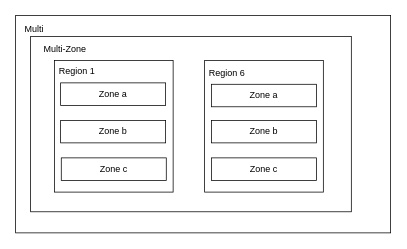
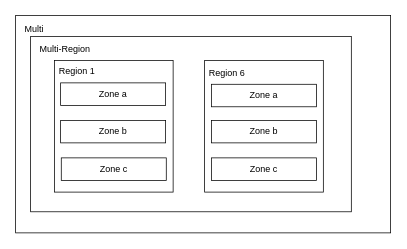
  <mxCell id="0" />
  <mxCell id="1" parent="0" />
  <mxCell id="2" value="" style="group" vertex="1" connectable="0" parent="1"><mxGeometry x="20" y="20" width="500" height="290" as="geometry" /></mxCell>
  <mxCell id="3" value="" style="rounded=0;whiteSpace=wrap;html=1;" vertex="1" parent="2"><mxGeometry width="500.0" height="290" as="geometry" /></mxCell>
  <mxCell id="4" value="Multi" style="text;html=1;align=center;verticalAlign=middle;whiteSpace=wrap;rounded=0;" vertex="1" parent="2"><mxGeometry width="50" height="36.25" as="geometry" /></mxCell>
  <mxCell id="5" value="" style="rounded=0;whiteSpace=wrap;html=1;" vertex="1" parent="2"><mxGeometry x="20" y="28.13" width="427.59" height="233.75" as="geometry" /></mxCell>
- <mxCell id="6" value="Multi-Zone" style="text;html=1;align=center;verticalAlign=middle;whiteSpace=wrap;rounded=0;" vertex="1" parent="2"><mxGeometry x="20" y="28.13" width="92.07" height="33.75" as="geometry" /></mxCell>
+ <mxCell id="6" value="Multi-Region" style="text;html=1;align=center;verticalAlign=middle;whiteSpace=wrap;rounded=0;" vertex="1" parent="2"><mxGeometry x="20" y="28.13" width="92.07" height="33.75" as="geometry" /></mxCell>
  <mxCell id="7" value="" style="rounded=0;whiteSpace=wrap;html=1;" vertex="1" parent="2"><mxGeometry x="51.72" y="60" width="158.28" height="175.63" as="geometry" /></mxCell>
  <mxCell id="8" value="Region 1" style="text;html=1;align=center;verticalAlign=middle;whiteSpace=wrap;rounded=0;" vertex="1" parent="2"><mxGeometry x="52.07" y="60.0" width="60" height="30" as="geometry" /></mxCell>
  <mxCell id="9" value="Region 1" style="text;html=1;align=center;verticalAlign=middle;whiteSpace=wrap;rounded=0;" vertex="1" parent="2"><mxGeometry x="252.35" y="60" width="60" height="30" as="geometry" /></mxCell>
  <mxCell id="10" value="" style="rounded=0;whiteSpace=wrap;html=1;" vertex="1" parent="2"><mxGeometry x="252" y="60" width="158.28" height="175.63" as="geometry" /></mxCell>
  <mxCell id="11" value="Region 6" style="text;html=1;align=center;verticalAlign=middle;whiteSpace=wrap;rounded=0;" vertex="1" parent="2"><mxGeometry x="252" y="61.88" width="60" height="30" as="geometry" /></mxCell>
  <mxCell id="12" value="Zone a" style="rounded=0;whiteSpace=wrap;html=1;" vertex="1" parent="2"><mxGeometry x="60" y="90" width="140" height="30" as="geometry" /></mxCell>
  <mxCell id="13" value="Zone b" style="rounded=0;whiteSpace=wrap;html=1;" vertex="1" parent="2"><mxGeometry x="60" y="140" width="140" height="30" as="geometry" /></mxCell>
  <mxCell id="14" value="Zone c" style="rounded=0;whiteSpace=wrap;html=1;" vertex="1" parent="2"><mxGeometry x="60.86" y="190" width="140" height="30" as="geometry" /></mxCell>
  <mxCell id="15" value="Zone a" style="rounded=0;whiteSpace=wrap;html=1;" vertex="1" parent="2"><mxGeometry x="261.14" y="91.88" width="140" height="30" as="geometry" /></mxCell>
  <mxCell id="16" value="Zone b" style="rounded=0;whiteSpace=wrap;html=1;" vertex="1" parent="2"><mxGeometry x="261.14" y="140" width="140" height="30" as="geometry" /></mxCell>
  <mxCell id="17" value="Zone c" style="rounded=0;whiteSpace=wrap;html=1;" vertex="1" parent="2"><mxGeometry x="261.14" y="190" width="140" height="30" as="geometry" /></mxCell>
